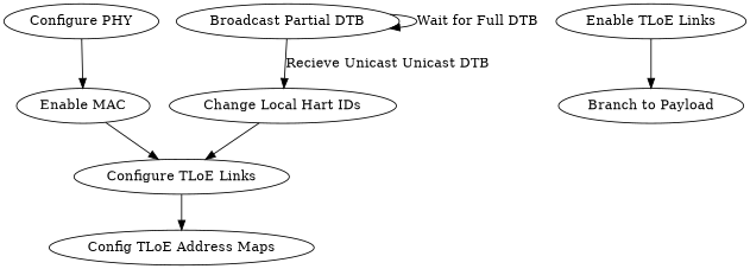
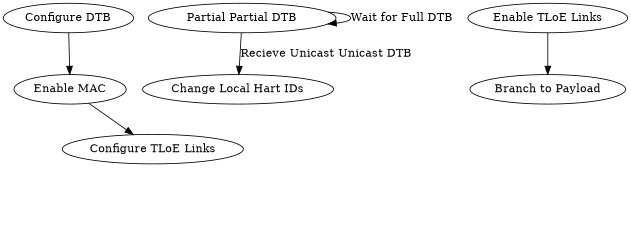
  digraph {
-   n1 [label="Configure PHY"]
+   n1 [label="Configure DTB"]
    n2 [label="Enable MAC"]
-   n3 [label="Broadcast Partial DTB"]
+   n3 [label="Partial Partial DTB"]
    n4 [label="Change Local Hart IDs"]
    n5 [label="Configure TLoE Links"]
-   n6 [label="Config TLoE Address Maps"]
    n7 [label="Enable TLoE Links"]
    n8 [label="Branch to Payload"]
    subgraph sub_1 {
      n1
      n2
      n3
    }
    subgraph sub_2 {
      n3
    }
    subgraph sub_3 {
      n3
      n4
      n5
-     n6
      n7
      n8
    }
    n1 -> n2
    n2 -> n5
    n3 -> n3 [label="Wait for Full DTB"]
    n3 -> n4 [label="Recieve Unicast Unicast DTB"]
-   n4 -> n5
-   n5 -> n6
    n7 -> n8
  }
